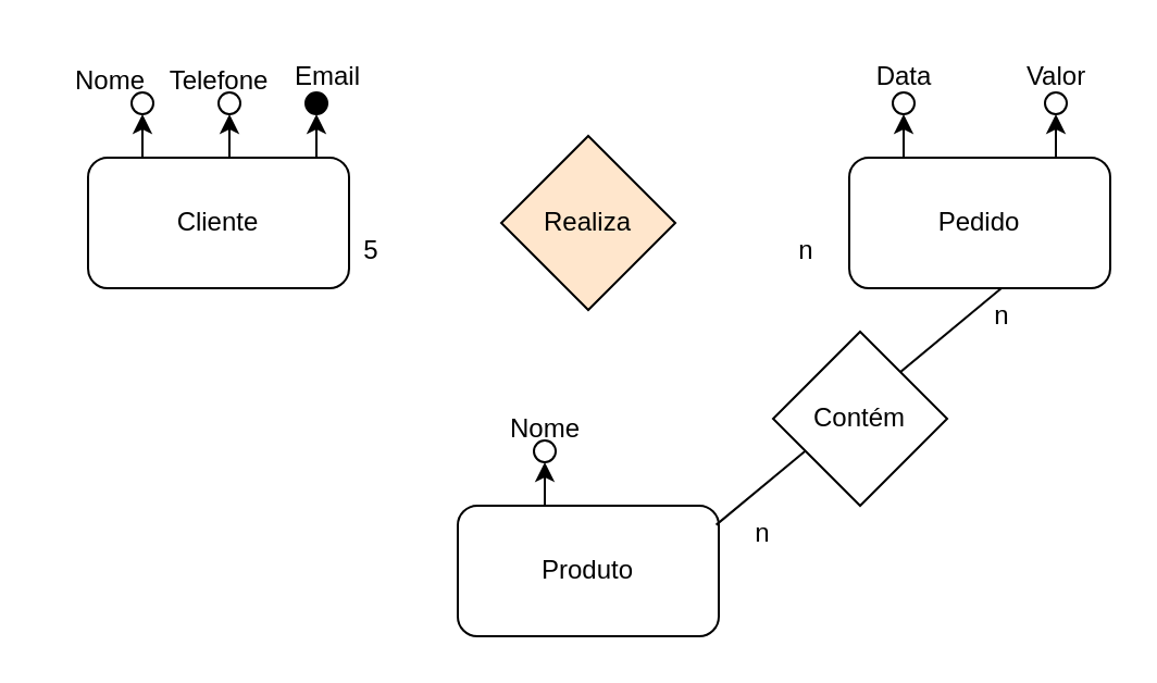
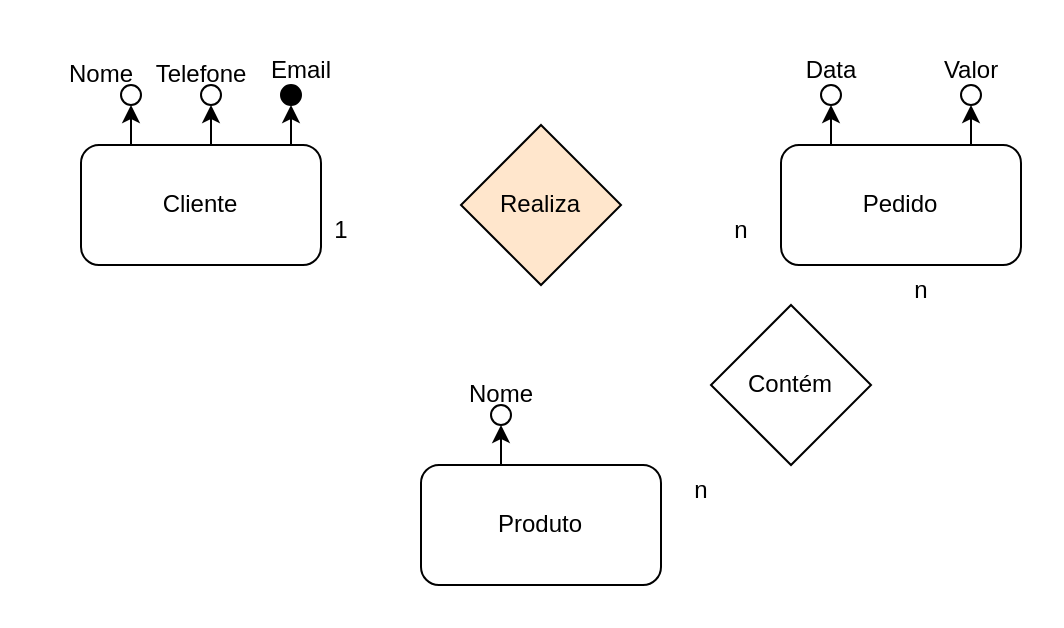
  <mxCell id="0" />
  <mxCell id="1" parent="0" />
  <mxCell id="2" style="edgeStyle=orthogonalEdgeStyle;rounded=0;orthogonalLoop=1;jettySize=auto;html=1;exitX=0.25;exitY=0;exitDx=0;exitDy=0;entryX=0.5;entryY=1;entryDx=0;entryDy=0;" edge="1" parent="1" source="5" target="11"><mxGeometry relative="1" as="geometry" /></mxCell>
  <mxCell id="3" style="edgeStyle=orthogonalEdgeStyle;rounded=0;orthogonalLoop=1;jettySize=auto;html=1;exitX=0.5;exitY=0;exitDx=0;exitDy=0;entryX=0.5;entryY=1;entryDx=0;entryDy=0;" edge="1" parent="1" source="5" target="12"><mxGeometry relative="1" as="geometry" /></mxCell>
  <mxCell id="4" style="edgeStyle=orthogonalEdgeStyle;rounded=0;orthogonalLoop=1;jettySize=auto;html=1;exitX=0.75;exitY=0;exitDx=0;exitDy=0;entryX=0.5;entryY=1;entryDx=0;entryDy=0;" edge="1" parent="1" source="5" target="13"><mxGeometry relative="1" as="geometry" /></mxCell>
  <mxCell id="5" value="Cliente" style="rounded=1;whiteSpace=wrap;html=1;" vertex="1" parent="1"><mxGeometry x="40" y="72" width="120" height="60" as="geometry" /></mxCell>
  <mxCell id="6" style="edgeStyle=orthogonalEdgeStyle;rounded=0;orthogonalLoop=1;jettySize=auto;html=1;exitX=0.25;exitY=0;exitDx=0;exitDy=0;entryX=0.5;entryY=1;entryDx=0;entryDy=0;" edge="1" parent="1" source="8" target="17"><mxGeometry relative="1" as="geometry" /></mxCell>
  <mxCell id="7" style="edgeStyle=orthogonalEdgeStyle;rounded=0;orthogonalLoop=1;jettySize=auto;html=1;exitX=0.75;exitY=0;exitDx=0;exitDy=0;entryX=0.5;entryY=1;entryDx=0;entryDy=0;" edge="1" parent="1" source="8" target="18"><mxGeometry relative="1" as="geometry" /></mxCell>
  <mxCell id="8" value="Pedido" style="rounded=1;whiteSpace=wrap;html=1;" vertex="1" parent="1"><mxGeometry x="390" y="72" width="120" height="60" as="geometry" /></mxCell>
  <mxCell id="9" style="edgeStyle=orthogonalEdgeStyle;rounded=0;orthogonalLoop=1;jettySize=auto;html=1;exitX=0.25;exitY=0;exitDx=0;exitDy=0;entryX=0.5;entryY=1;entryDx=0;entryDy=0;" edge="1" parent="1" source="10" target="21"><mxGeometry relative="1" as="geometry" /></mxCell>
  <mxCell id="10" value="Produto" style="rounded=1;whiteSpace=wrap;html=1;" vertex="1" parent="1"><mxGeometry x="210" y="232" width="120" height="60" as="geometry" /></mxCell>
  <mxCell id="11" value="" style="ellipse;whiteSpace=wrap;html=1;aspect=fixed;" vertex="1" parent="1"><mxGeometry x="60" y="42" width="10" height="10" as="geometry" /></mxCell>
  <mxCell id="12" value="" style="ellipse;whiteSpace=wrap;html=1;aspect=fixed;" vertex="1" parent="1"><mxGeometry x="100" y="42" width="10" height="10" as="geometry" /></mxCell>
  <mxCell id="13" value="" style="ellipse;whiteSpace=wrap;html=1;aspect=fixed;fillColor=#000000;" vertex="1" parent="1"><mxGeometry x="140" y="42" width="10" height="10" as="geometry" /></mxCell>
  <mxCell id="14" value="Nome" style="text;html=1;align=center;verticalAlign=middle;resizable=0;points=[];autosize=1;strokeColor=none;fillColor=none;" vertex="1" parent="1"><mxGeometry x="20" y="22" width="60" height="30" as="geometry" /></mxCell>
  <mxCell id="15" value="Telefone" style="text;html=1;align=center;verticalAlign=middle;resizable=0;points=[];autosize=1;strokeColor=none;fillColor=none;" vertex="1" parent="1"><mxGeometry x="65" y="22" width="70" height="30" as="geometry" /></mxCell>
  <mxCell id="16" value="Email" style="text;html=1;align=center;verticalAlign=middle;resizable=0;points=[];autosize=1;strokeColor=none;fillColor=none;" vertex="1" parent="1"><mxGeometry x="125" y="20" width="50" height="30" as="geometry" /></mxCell>
  <mxCell id="17" value="" style="ellipse;whiteSpace=wrap;html=1;aspect=fixed;" vertex="1" parent="1"><mxGeometry x="410" y="42" width="10" height="10" as="geometry" /></mxCell>
  <mxCell id="18" value="" style="ellipse;whiteSpace=wrap;html=1;aspect=fixed;" vertex="1" parent="1"><mxGeometry x="480" y="42" width="10" height="10" as="geometry" /></mxCell>
  <mxCell id="19" value="Data" style="text;html=1;align=center;verticalAlign=middle;resizable=0;points=[];autosize=1;strokeColor=none;fillColor=none;" vertex="1" parent="1"><mxGeometry x="390" y="20" width="50" height="30" as="geometry" /></mxCell>
  <mxCell id="20" value="Valor" style="text;html=1;align=center;verticalAlign=middle;resizable=0;points=[];autosize=1;strokeColor=none;fillColor=none;" vertex="1" parent="1"><mxGeometry x="460" y="20" width="50" height="30" as="geometry" /></mxCell>
  <mxCell id="21" value="" style="ellipse;whiteSpace=wrap;html=1;aspect=fixed;" vertex="1" parent="1"><mxGeometry x="245" y="202" width="10" height="10" as="geometry" /></mxCell>
  <mxCell id="22" value="Nome" style="text;html=1;align=center;verticalAlign=middle;resizable=0;points=[];autosize=1;strokeColor=none;fillColor=none;" vertex="1" parent="1"><mxGeometry x="220" y="182" width="60" height="30" as="geometry" /></mxCell>
  <mxCell id="23" value="Realiza" style="rhombus;whiteSpace=wrap;html=1;fillColor=#ffe6cc;" vertex="1" parent="1"><mxGeometry x="230" y="62" width="80" height="80" as="geometry" /></mxCell>
- <mxCell id="24" value="5" style="text;html=1;align=center;verticalAlign=middle;resizable=0;points=[];autosize=1;strokeColor=none;fillColor=none;" vertex="1" parent="1"><mxGeometry x="155" y="100" width="30" height="30" as="geometry" /></mxCell>
+ <mxCell id="24" value="1" style="text;html=1;align=center;verticalAlign=middle;resizable=0;points=[];autosize=1;strokeColor=none;fillColor=none;" vertex="1" parent="1"><mxGeometry x="155" y="100" width="30" height="30" as="geometry" /></mxCell>
  <mxCell id="25" value="n" style="text;html=1;align=center;verticalAlign=middle;resizable=0;points=[];autosize=1;strokeColor=none;fillColor=none;" vertex="1" parent="1"><mxGeometry x="355" y="100" width="30" height="30" as="geometry" /></mxCell>
- <mxCell id="26" value="" style="endArrow=none;html=1;rounded=0;exitX=0.99;exitY=0.147;exitDx=0;exitDy=0;entryX=0.583;entryY=1;entryDx=0;entryDy=0;entryPerimeter=0;exitPerimeter=0;" edge="1" parent="1" source="10" target="8"><mxGeometry width="50" height="50" relative="1" as="geometry"><mxPoint x="410" y="202" as="sourcePoint" /><mxPoint x="460" y="152" as="targetPoint" /></mxGeometry></mxCell>
  <mxCell id="27" value="Contém" style="rhombus;whiteSpace=wrap;html=1;" vertex="1" parent="1"><mxGeometry x="355" y="152" width="80" height="80" as="geometry" /></mxCell>
  <mxCell id="28" value="n" style="text;html=1;align=center;verticalAlign=middle;resizable=0;points=[];autosize=1;strokeColor=none;fillColor=none;" vertex="1" parent="1"><mxGeometry x="445" y="130" width="30" height="30" as="geometry" /></mxCell>
  <mxCell id="29" value="n" style="text;html=1;align=center;verticalAlign=middle;resizable=0;points=[];autosize=1;strokeColor=none;fillColor=none;" vertex="1" parent="1"><mxGeometry x="335" y="230" width="30" height="30" as="geometry" /></mxCell>
